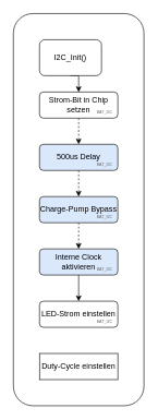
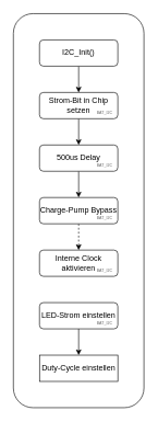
  <mxCell id="0" />
  <mxCell id="1" parent="0" />
  <mxCell id="2" value="" style="rounded=1;whiteSpace=wrap;html=1;" vertex="1" parent="1"><mxGeometry x="20" y="20" width="200" height="600" as="geometry" /></mxCell>
  <mxCell id="3" style="edgeStyle=orthogonalEdgeStyle;rounded=0;orthogonalLoop=1;jettySize=auto;html=1;exitX=0.5;exitY=1;exitDx=0;exitDy=0;entryX=0.5;entryY=0;entryDx=0;entryDy=0;fontSize=6;fontColor=#000000;" edge="1" parent="1" source="4" target="6"><mxGeometry relative="1" as="geometry" /></mxCell>
- <mxCell id="4" value="I2C_Init()" style="rounded=1;whiteSpace=wrap;html=1;" vertex="1" parent="1"><mxGeometry x="60" y="60" width="95" height="55" as="geometry" /></mxCell>
- <mxCell id="5" style="edgeStyle=orthogonalEdgeStyle;rounded=0;orthogonalLoop=1;jettySize=auto;html=1;exitX=0.5;exitY=1;exitDx=0;exitDy=0;entryX=0.5;entryY=0;entryDx=0;entryDy=0;fontSize=6;fontColor=#000000;dashed=1;" edge="1" parent="1" source="6" target="9"><mxGeometry relative="1" as="geometry" /></mxCell>
+ <mxCell id="4" value="I2C_Init()" style="rounded=1;whiteSpace=wrap;html=1;" vertex="1" parent="1"><mxGeometry x="60" y="60" width="120" height="40" as="geometry" /></mxCell>
+ <mxCell id="5" style="edgeStyle=orthogonalEdgeStyle;rounded=0;orthogonalLoop=1;jettySize=auto;html=1;exitX=0.5;exitY=1;exitDx=0;exitDy=0;entryX=0.5;entryY=0;entryDx=0;entryDy=0;fontSize=6;fontColor=#000000;" edge="1" parent="1" source="6" target="9"><mxGeometry relative="1" as="geometry" /></mxCell>
  <mxCell id="6" value="Strom-Bit in Chip setzen" style="rounded=1;whiteSpace=wrap;html=1;" vertex="1" parent="1"><mxGeometry x="60" y="140" width="120" height="40" as="geometry" /></mxCell>
  <mxCell id="7" value="&lt;font style=&quot;font-size: 6px;&quot;&gt;BAT_I2C&lt;/font&gt;" style="text;html=1;strokeColor=none;fillColor=none;align=center;verticalAlign=middle;whiteSpace=wrap;rounded=0;fontColor=#666666;" vertex="1" parent="1"><mxGeometry x="140" y="160" width="40" height="20" as="geometry" /></mxCell>
- <mxCell id="8" style="edgeStyle=orthogonalEdgeStyle;rounded=0;orthogonalLoop=1;jettySize=auto;html=1;exitX=0.5;exitY=1;exitDx=0;exitDy=0;entryX=0.5;entryY=0;entryDx=0;entryDy=0;fontSize=6;fontColor=#000000;dashed=1;" edge="1" parent="1" source="9" target="12"><mxGeometry relative="1" as="geometry" /></mxCell>
- <mxCell id="9" value="500us Delay" style="rounded=1;whiteSpace=wrap;html=1;fillColor=#dae8fc;" vertex="1" parent="1"><mxGeometry x="60" y="220" width="120" height="40" as="geometry" /></mxCell>
+ <mxCell id="8" style="edgeStyle=orthogonalEdgeStyle;rounded=0;orthogonalLoop=1;jettySize=auto;html=1;exitX=0.5;exitY=1;exitDx=0;exitDy=0;entryX=0.5;entryY=0;entryDx=0;entryDy=0;fontSize=6;fontColor=#000000;" edge="1" parent="1" source="9" target="12"><mxGeometry relative="1" as="geometry" /></mxCell>
+ <mxCell id="9" value="500us Delay" style="rounded=1;whiteSpace=wrap;html=1;" vertex="1" parent="1"><mxGeometry x="60" y="220" width="120" height="40" as="geometry" /></mxCell>
  <mxCell id="10" value="&lt;font style=&quot;font-size: 6px;&quot;&gt;BAT_I2C&lt;/font&gt;" style="text;html=1;strokeColor=none;fillColor=none;align=center;verticalAlign=middle;whiteSpace=wrap;rounded=0;fontColor=#666666;" vertex="1" parent="1"><mxGeometry x="140" y="240" width="40" height="20" as="geometry" /></mxCell>
  <mxCell id="11" style="edgeStyle=orthogonalEdgeStyle;rounded=0;orthogonalLoop=1;jettySize=auto;html=1;exitX=0.5;exitY=1;exitDx=0;exitDy=0;entryX=0.5;entryY=0;entryDx=0;entryDy=0;fontSize=6;fontColor=#000000;dashed=1;" edge="1" parent="1" source="12" target="15"><mxGeometry relative="1" as="geometry" /></mxCell>
- <mxCell id="12" value="Charge-Pump Bypass" style="rounded=1;whiteSpace=wrap;html=1;fillColor=#dae8fc;" vertex="1" parent="1"><mxGeometry x="60" y="300" width="120" height="40" as="geometry" /></mxCell>
+ <mxCell id="12" value="Charge-Pump Bypass" style="rounded=1;whiteSpace=wrap;html=1;" vertex="1" parent="1"><mxGeometry x="60" y="300" width="120" height="40" as="geometry" /></mxCell>
  <mxCell id="13" value="&lt;font style=&quot;font-size: 6px;&quot;&gt;BAT_I2C&lt;/font&gt;" style="text;html=1;strokeColor=none;fillColor=none;align=center;verticalAlign=middle;whiteSpace=wrap;rounded=0;fontColor=#666666;" vertex="1" parent="1"><mxGeometry x="140" y="320" width="40" height="20" as="geometry" /></mxCell>
- <mxCell id="14" style="edgeStyle=orthogonalEdgeStyle;rounded=0;orthogonalLoop=1;jettySize=auto;html=1;exitX=0.5;exitY=1;exitDx=0;exitDy=0;entryX=0.5;entryY=0;entryDx=0;entryDy=0;fontSize=6;fontColor=#000000;" edge="1" parent="1" source="15" target="18"><mxGeometry relative="1" as="geometry" /></mxCell>
- <mxCell id="15" value="Interne Clock aktivieren" style="rounded=1;whiteSpace=wrap;html=1;fillColor=#dae8fc;" vertex="1" parent="1"><mxGeometry x="60" y="380" width="120" height="40" as="geometry" /></mxCell>
+ <mxCell id="15" value="Interne Clock aktivieren" style="rounded=1;whiteSpace=wrap;html=1;" vertex="1" parent="1"><mxGeometry x="60" y="380" width="120" height="40" as="geometry" /></mxCell>
  <mxCell id="16" value="&lt;font style=&quot;font-size: 6px;&quot;&gt;BAT_I2C&lt;/font&gt;" style="text;html=1;strokeColor=none;fillColor=none;align=center;verticalAlign=middle;whiteSpace=wrap;rounded=0;fontColor=#666666;" vertex="1" parent="1"><mxGeometry x="140" y="400" width="40" height="20" as="geometry" /></mxCell>
+ <mxCell id="17" style="edgeStyle=orthogonalEdgeStyle;rounded=0;orthogonalLoop=1;jettySize=auto;html=1;exitX=0.5;exitY=1;exitDx=0;exitDy=0;entryX=0.5;entryY=0;entryDx=0;entryDy=0;fontSize=6;fontColor=#000000;" edge="1" parent="1" source="18" target="20"><mxGeometry relative="1" as="geometry" /></mxCell>
  <mxCell id="18" value="LED-Strom einstellen" style="rounded=1;whiteSpace=wrap;html=1;" vertex="1" parent="1"><mxGeometry x="60" y="460" width="120" height="40" as="geometry" /></mxCell>
  <mxCell id="19" value="&lt;font style=&quot;font-size: 6px;&quot;&gt;BAT_I2C&lt;/font&gt;" style="text;html=1;strokeColor=none;fillColor=none;align=center;verticalAlign=middle;whiteSpace=wrap;rounded=0;fontColor=#666666;" vertex="1" parent="1"><mxGeometry x="140" y="480" width="40" height="20" as="geometry" /></mxCell>
  <mxCell id="20" value="Duty-Cycle einstellen" style="whiteSpace=wrap;html=1;rounded=0;" vertex="1" parent="1"><mxGeometry x="60" y="540" width="120" height="40" as="geometry" /></mxCell>
